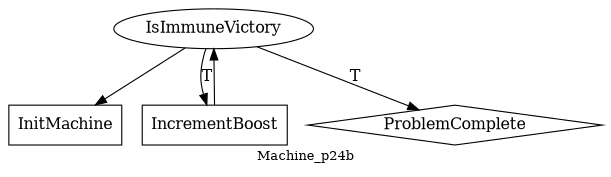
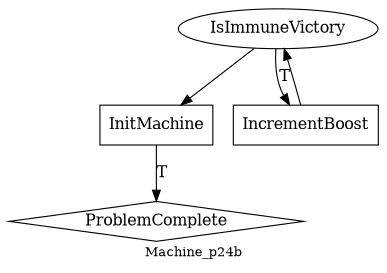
  digraph {
    fontsize=12
    label=Machine_p24b
    node [shape=box]
    IsImmuneVictory [shape=ellipse]
    InitMachine
    IncrementBoost
    ProblemComplete [shape=diamond]
    IsImmuneVictory -> InitMachine
    IsImmuneVictory -> IncrementBoost [label=T]
-   IsImmuneVictory -> ProblemComplete [label=T]
+   InitMachine -> ProblemComplete [label=T]
    IncrementBoost -> IsImmuneVictory
  }
